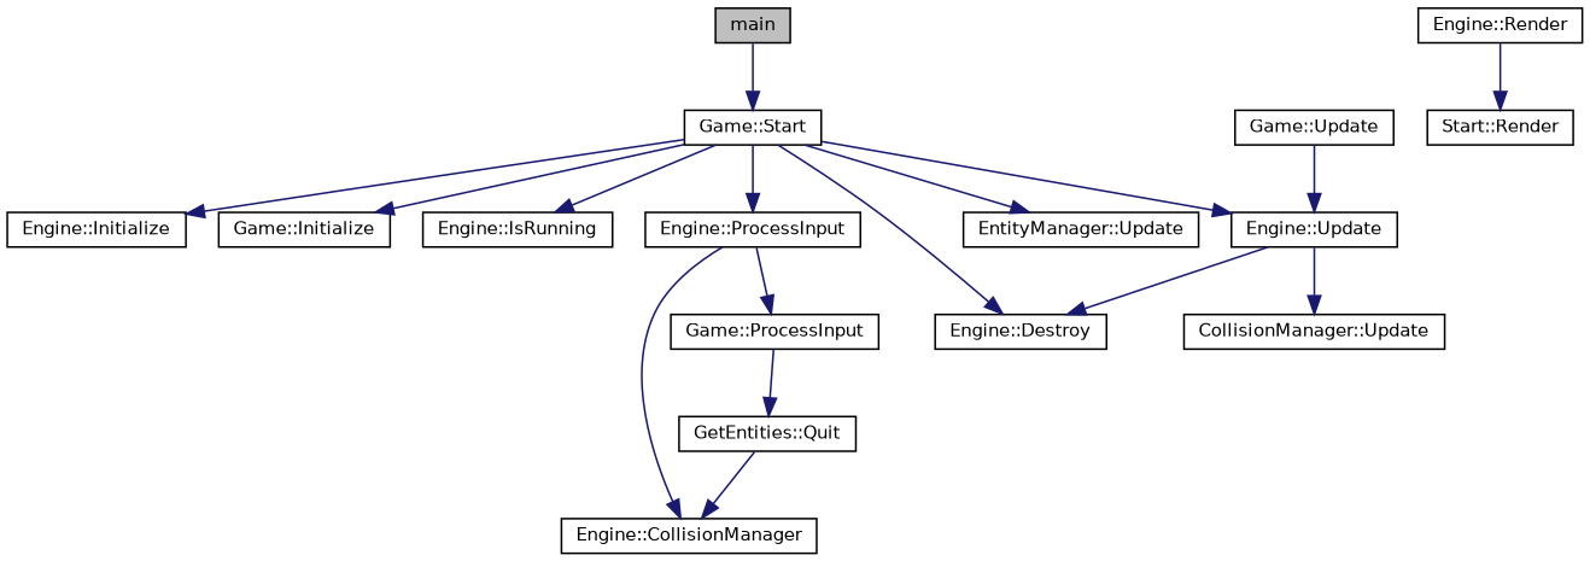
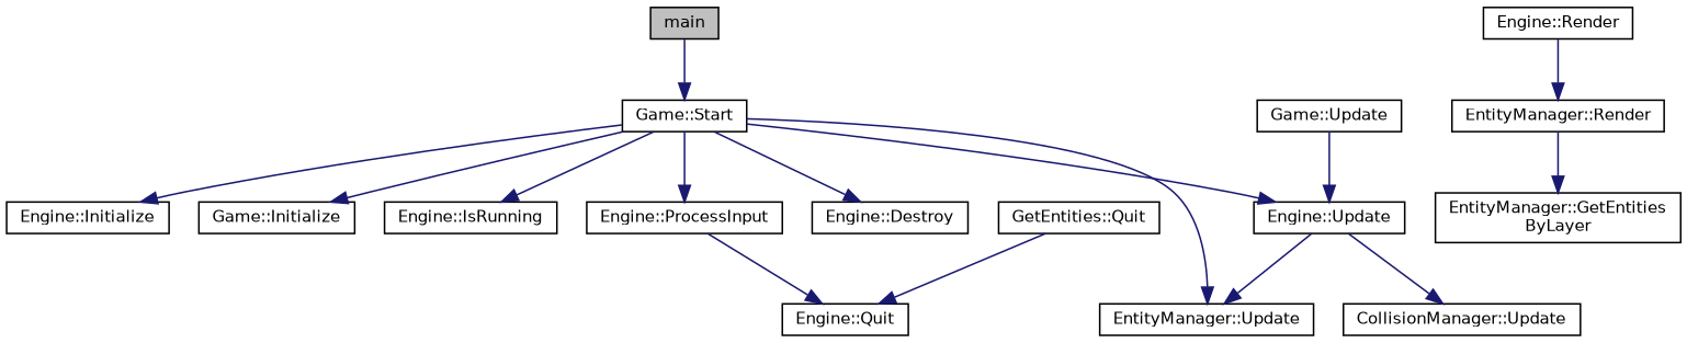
  digraph {
    rankdir=TB
    node [color=black fillcolor=white fontname=Helvetica fontsize=10 shape=record style=filled]
    edge [color=midnightblue fontname=Helvetica fontsize=10 labelfontname=Helvetica labelfontsize=10 style=solid]
    n1 [fillcolor=grey75 fontcolor=black height=0.2 label=main width=0.4]
    n2 [height=0.2 label="Game::Start" width=0.4]
    n3 [height=0.2 label="Engine::Initialize" width=0.4]
    n4 [height=0.2 label="Game::Initialize" width=0.4]
    n5 [height=0.2 label="Engine::IsRunning" width=0.4]
    n6 [height=0.2 label="Engine::ProcessInput" width=0.4]
    n7 [height=0.2 label="Engine::Update" width=0.4]
    n8 [height=0.2 label="Engine::Destroy" width=0.4]
    n9 [height=0.2 label="EntityManager::Update" width=0.4]
-   n10 [height=0.2 label="Engine::CollisionManager" width=0.4]
-   n11 [height=0.2 label="Game::ProcessInput" width=0.4]
+   n10 [height=0.2 label="Engine::Quit" width=0.4]
    n12 [height=0.2 label="CollisionManager::Update" width=0.4]
    n13 [height=0.2 label="Engine::Render" width=0.4]
-   n14 [height=0.2 label="Start::Render" width=0.4]
+   n14 [height=0.2 label="EntityManager::Render" width=0.4]
    n15 [height=0.2 label="GetEntities::Quit" width=0.4]
    n16 [height=0.2 label="Game::Update" width=0.4]
+   n17 [height=0.2 label="EntityManager::GetEntities\lByLayer" width=0.4]
    n1 -> n2
    n2 -> n3
    n2 -> n4
    n2 -> n5
    n2 -> n6
    n2 -> n7
    n2 -> n8
    n2 -> n9
    n6 -> n10
-   n6 -> n11
-   n7 -> n8
+   n7 -> n9
    n7 -> n12
-   n11 -> n15
    n13 -> n14
+   n14 -> n17
    n15 -> n10
    n16 -> n7
  }
